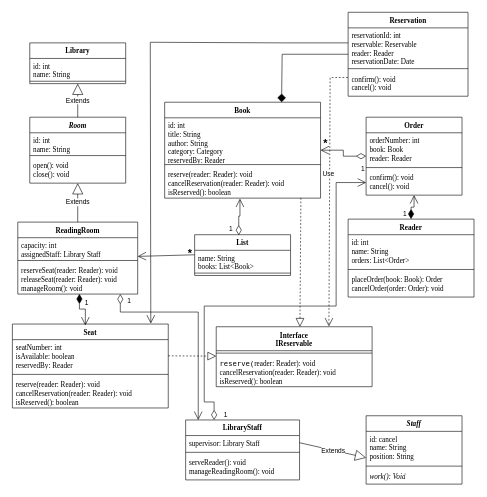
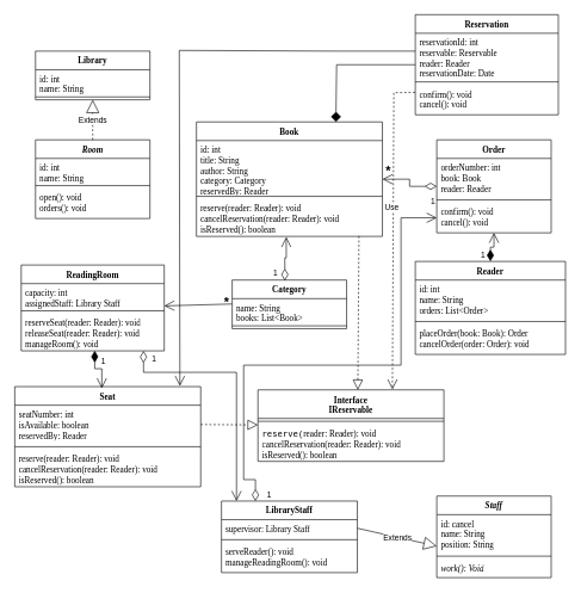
  <mxCell id="0" />
  <mxCell id="1" parent="0" />
  <mxCell id="2" value="Library" style="swimlane;fontStyle=1;align=center;verticalAlign=top;childLayout=stackLayout;horizontal=1;startSize=26;horizontalStack=0;resizeParent=1;resizeParentMax=0;resizeLast=0;collapsible=1;marginBottom=0;whiteSpace=wrap;html=1;fontFamily=Verdana;" vertex="1" parent="1"><mxGeometry x="49" y="71" width="160" height="68" as="geometry" /></mxCell>
  <mxCell id="3" value="id: int&lt;div&gt;name: String&lt;/div&gt;" style="text;strokeColor=none;fillColor=none;align=left;verticalAlign=top;spacingLeft=4;spacingRight=4;overflow=hidden;rotatable=0;points=[[0,0.5],[1,0.5]];portConstraint=eastwest;whiteSpace=wrap;html=1;fontFamily=Verdana;" vertex="1" parent="2"><mxGeometry y="26" width="160" height="34" as="geometry" /></mxCell>
  <mxCell id="4" value="" style="line;strokeWidth=1;fillColor=none;align=left;verticalAlign=middle;spacingTop=-1;spacingLeft=3;spacingRight=3;rotatable=0;labelPosition=right;points=[];portConstraint=eastwest;strokeColor=inherit;fontFamily=Verdana;" vertex="1" parent="2"><mxGeometry y="60" width="160" height="8" as="geometry" /></mxCell>
  <mxCell id="5" value="&lt;i&gt;Staff&lt;/i&gt;" style="swimlane;fontStyle=1;align=center;verticalAlign=top;childLayout=stackLayout;horizontal=1;startSize=26;horizontalStack=0;resizeParent=1;resizeParentMax=0;resizeLast=0;collapsible=1;marginBottom=0;whiteSpace=wrap;html=1;fontFamily=Verdana;" vertex="1" parent="1"><mxGeometry x="610" y="693" width="160" height="114" as="geometry" /></mxCell>
  <mxCell id="6" value="id: cancel&lt;div&gt;name: String&lt;/div&gt;&lt;div&gt;position: String&lt;/div&gt;" style="text;strokeColor=none;fillColor=none;align=left;verticalAlign=top;spacingLeft=4;spacingRight=4;overflow=hidden;rotatable=0;points=[[0,0.5],[1,0.5]];portConstraint=eastwest;whiteSpace=wrap;html=1;fontFamily=Verdana;" vertex="1" parent="5"><mxGeometry y="26" width="160" height="54" as="geometry" /></mxCell>
  <mxCell id="7" value="" style="line;strokeWidth=1;fillColor=none;align=left;verticalAlign=middle;spacingTop=-1;spacingLeft=3;spacingRight=3;rotatable=0;labelPosition=right;points=[];portConstraint=eastwest;strokeColor=inherit;fontFamily=Verdana;" vertex="1" parent="5"><mxGeometry y="80" width="160" height="8" as="geometry" /></mxCell>
  <mxCell id="8" value="&lt;i&gt;work(): Void&lt;/i&gt;" style="text;strokeColor=none;fillColor=none;align=left;verticalAlign=top;spacingLeft=4;spacingRight=4;overflow=hidden;rotatable=0;points=[[0,0.5],[1,0.5]];portConstraint=eastwest;whiteSpace=wrap;html=1;fontFamily=Verdana;" vertex="1" parent="5"><mxGeometry y="88" width="160" height="26" as="geometry" /></mxCell>
  <mxCell id="9" value="LibraryStaff" style="swimlane;fontStyle=1;align=center;verticalAlign=top;childLayout=stackLayout;horizontal=1;startSize=26;horizontalStack=0;resizeParent=1;resizeParentMax=0;resizeLast=0;collapsible=1;marginBottom=0;whiteSpace=wrap;html=1;fontFamily=Verdana;" vertex="1" parent="1"><mxGeometry x="309" y="700" width="190" height="100" as="geometry" /></mxCell>
  <mxCell id="10" value="supervisor: Library Staff" style="text;strokeColor=none;fillColor=none;align=left;verticalAlign=top;spacingLeft=4;spacingRight=4;overflow=hidden;rotatable=0;points=[[0,0.5],[1,0.5]];portConstraint=eastwest;whiteSpace=wrap;html=1;fontFamily=Verdana;" vertex="1" parent="9"><mxGeometry y="26" width="190" height="24" as="geometry" /></mxCell>
  <mxCell id="11" value="" style="line;strokeWidth=1;fillColor=none;align=left;verticalAlign=middle;spacingTop=-1;spacingLeft=3;spacingRight=3;rotatable=0;labelPosition=right;points=[];portConstraint=eastwest;strokeColor=inherit;fontFamily=Verdana;" vertex="1" parent="9"><mxGeometry y="50" width="190" height="8" as="geometry" /></mxCell>
  <mxCell id="12" value="&lt;span style=&quot;background-color: initial;&quot;&gt;serveReader(): void&lt;/span&gt;&lt;br&gt;&lt;span style=&quot;background-color: initial;&quot;&gt;manageReadingRoom(): void&lt;/span&gt;" style="text;strokeColor=none;fillColor=none;align=left;verticalAlign=top;spacingLeft=4;spacingRight=4;overflow=hidden;rotatable=0;points=[[0,0.5],[1,0.5]];portConstraint=eastwest;whiteSpace=wrap;html=1;fontFamily=Verdana;" vertex="1" parent="9"><mxGeometry y="58" width="190" height="42" as="geometry" /></mxCell>
  <mxCell id="13" value="Interface&lt;div&gt;IReservable&lt;/div&gt;" style="swimlane;fontStyle=1;align=center;verticalAlign=top;childLayout=stackLayout;horizontal=1;startSize=40;horizontalStack=0;resizeParent=1;resizeParentMax=0;resizeLast=0;collapsible=1;marginBottom=0;whiteSpace=wrap;html=1;fontFamily=Verdana;" vertex="1" parent="1"><mxGeometry x="360" y="544.5" width="260" height="100" as="geometry" /></mxCell>
  <mxCell id="14" value="" style="line;strokeWidth=1;fillColor=none;align=left;verticalAlign=middle;spacingTop=-1;spacingLeft=3;spacingRight=3;rotatable=0;labelPosition=right;points=[];portConstraint=eastwest;strokeColor=inherit;fontFamily=Verdana;" vertex="1" parent="13"><mxGeometry y="40" width="260" height="8" as="geometry" /></mxCell>
  <mxCell id="15" value="&lt;div&gt;&lt;code&gt;reserve(&lt;/code&gt;&lt;span style=&quot;background-color: initial;&quot;&gt;reader: Reader&lt;/span&gt;&lt;span style=&quot;background-color: initial;&quot;&gt;): void&lt;/span&gt;&lt;/div&gt;&lt;div&gt;cancelReservation(reader: Reader): void&lt;br&gt;&lt;/div&gt;&lt;div&gt;isReserved(): boolean&lt;br&gt;&lt;/div&gt;" style="text;strokeColor=none;fillColor=none;align=left;verticalAlign=top;spacingLeft=4;spacingRight=4;overflow=hidden;rotatable=0;points=[[0,0.5],[1,0.5]];portConstraint=eastwest;whiteSpace=wrap;html=1;fontFamily=Verdana;" vertex="1" parent="13"><mxGeometry y="48" width="260" height="52" as="geometry" /></mxCell>
  <mxCell id="16" value="Book" style="swimlane;fontStyle=1;align=center;verticalAlign=top;childLayout=stackLayout;horizontal=1;startSize=26;horizontalStack=0;resizeParent=1;resizeParentMax=0;resizeLast=0;collapsible=1;marginBottom=0;whiteSpace=wrap;html=1;fontFamily=Verdana;" vertex="1" parent="1"><mxGeometry x="274" y="170" width="260" height="160" as="geometry" /></mxCell>
  <mxCell id="17" value="id: int&lt;div&gt;title: String&lt;/div&gt;&lt;div&gt;author: String&lt;/div&gt;&lt;div&gt;category: Category&lt;/div&gt;&lt;div&gt;reservedBy: Reader&lt;br&gt;&lt;/div&gt;" style="text;strokeColor=none;fillColor=none;align=left;verticalAlign=top;spacingLeft=4;spacingRight=4;overflow=hidden;rotatable=0;points=[[0,0.5],[1,0.5]];portConstraint=eastwest;whiteSpace=wrap;html=1;fontFamily=Verdana;" vertex="1" parent="16"><mxGeometry y="26" width="260" height="74" as="geometry" /></mxCell>
  <mxCell id="18" value="" style="line;strokeWidth=1;fillColor=none;align=left;verticalAlign=middle;spacingTop=-1;spacingLeft=3;spacingRight=3;rotatable=0;labelPosition=right;points=[];portConstraint=eastwest;strokeColor=inherit;fontFamily=Verdana;" vertex="1" parent="16"><mxGeometry y="100" width="260" height="8" as="geometry" /></mxCell>
  <mxCell id="19" value="&lt;div&gt;reserve(reader: Reader): void&lt;/div&gt;&lt;div&gt;cancelReservation(reader: Reader): void&lt;br&gt;&lt;/div&gt;&lt;div&gt;isReserved(): boolean&lt;br&gt;&lt;/div&gt;" style="text;strokeColor=none;fillColor=none;align=left;verticalAlign=top;spacingLeft=4;spacingRight=4;overflow=hidden;rotatable=0;points=[[0,0.5],[1,0.5]];portConstraint=eastwest;whiteSpace=wrap;html=1;fontFamily=Verdana;" vertex="1" parent="16"><mxGeometry y="108" width="260" height="52" as="geometry" /></mxCell>
- <mxCell id="20" value="List" style="swimlane;fontStyle=1;align=center;verticalAlign=top;childLayout=stackLayout;horizontal=1;startSize=26;horizontalStack=0;resizeParent=1;resizeParentMax=0;resizeLast=0;collapsible=1;marginBottom=0;whiteSpace=wrap;html=1;fontFamily=Verdana;" vertex="1" parent="1"><mxGeometry x="324" y="391" width="160" height="68" as="geometry" /></mxCell>
+ <mxCell id="20" value="Category" style="swimlane;fontStyle=1;align=center;verticalAlign=top;childLayout=stackLayout;horizontal=1;startSize=26;horizontalStack=0;resizeParent=1;resizeParentMax=0;resizeLast=0;collapsible=1;marginBottom=0;whiteSpace=wrap;html=1;fontFamily=Verdana;" vertex="1" parent="1"><mxGeometry x="324" y="391" width="160" height="68" as="geometry" /></mxCell>
  <mxCell id="21" value="name: String&lt;div&gt;books: List&amp;lt;Book&amp;gt;&lt;/div&gt;" style="text;strokeColor=none;fillColor=none;align=left;verticalAlign=top;spacingLeft=4;spacingRight=4;overflow=hidden;rotatable=0;points=[[0,0.5],[1,0.5]];portConstraint=eastwest;whiteSpace=wrap;html=1;fontFamily=Verdana;" vertex="1" parent="20"><mxGeometry y="26" width="160" height="34" as="geometry" /></mxCell>
  <mxCell id="22" value="" style="line;strokeWidth=1;fillColor=none;align=left;verticalAlign=middle;spacingTop=-1;spacingLeft=3;spacingRight=3;rotatable=0;labelPosition=right;points=[];portConstraint=eastwest;strokeColor=inherit;fontFamily=Verdana;" vertex="1" parent="20"><mxGeometry y="60" width="160" height="8" as="geometry" /></mxCell>
  <mxCell id="23" value="Reader" style="swimlane;fontStyle=1;align=center;verticalAlign=top;childLayout=stackLayout;horizontal=1;startSize=26;horizontalStack=0;resizeParent=1;resizeParentMax=0;resizeLast=0;collapsible=1;marginBottom=0;whiteSpace=wrap;html=1;fontFamily=Verdana;" vertex="1" parent="1"><mxGeometry x="580" y="365" width="210" height="130" as="geometry" /></mxCell>
  <mxCell id="24" value="id: int&lt;div&gt;name: String&lt;/div&gt;&lt;div&gt;orders: List&amp;lt;Order&amp;gt;&lt;/div&gt;" style="text;strokeColor=none;fillColor=none;align=left;verticalAlign=top;spacingLeft=4;spacingRight=4;overflow=hidden;rotatable=0;points=[[0,0.5],[1,0.5]];portConstraint=eastwest;whiteSpace=wrap;html=1;fontFamily=Verdana;" vertex="1" parent="23"><mxGeometry y="26" width="210" height="54" as="geometry" /></mxCell>
  <mxCell id="25" value="" style="line;strokeWidth=1;fillColor=none;align=left;verticalAlign=middle;spacingTop=-1;spacingLeft=3;spacingRight=3;rotatable=0;labelPosition=right;points=[];portConstraint=eastwest;strokeColor=inherit;fontFamily=Verdana;" vertex="1" parent="23"><mxGeometry y="80" width="210" height="8" as="geometry" /></mxCell>
  <mxCell id="26" value="placeOrder(book: Book): Order&lt;div&gt;cancelOrder(order: Order): void&lt;br&gt;&lt;/div&gt;" style="text;strokeColor=none;fillColor=none;align=left;verticalAlign=top;spacingLeft=4;spacingRight=4;overflow=hidden;rotatable=0;points=[[0,0.5],[1,0.5]];portConstraint=eastwest;whiteSpace=wrap;html=1;fontFamily=Verdana;" vertex="1" parent="23"><mxGeometry y="88" width="210" height="42" as="geometry" /></mxCell>
  <mxCell id="27" value="Order" style="swimlane;fontStyle=1;align=center;verticalAlign=top;childLayout=stackLayout;horizontal=1;startSize=26;horizontalStack=0;resizeParent=1;resizeParentMax=0;resizeLast=0;collapsible=1;marginBottom=0;whiteSpace=wrap;html=1;fontFamily=Verdana;" vertex="1" parent="1"><mxGeometry x="610" y="195" width="160" height="130" as="geometry" /></mxCell>
  <mxCell id="28" value="orderNumber: int&lt;div&gt;book: Book&lt;/div&gt;&lt;div&gt;reader: Reader&lt;/div&gt;" style="text;strokeColor=none;fillColor=none;align=left;verticalAlign=top;spacingLeft=4;spacingRight=4;overflow=hidden;rotatable=0;points=[[0,0.5],[1,0.5]];portConstraint=eastwest;whiteSpace=wrap;html=1;fontFamily=Verdana;" vertex="1" parent="27"><mxGeometry y="26" width="160" height="54" as="geometry" /></mxCell>
  <mxCell id="29" value="" style="line;strokeWidth=1;fillColor=none;align=left;verticalAlign=middle;spacingTop=-1;spacingLeft=3;spacingRight=3;rotatable=0;labelPosition=right;points=[];portConstraint=eastwest;strokeColor=inherit;fontFamily=Verdana;" vertex="1" parent="27"><mxGeometry y="80" width="160" height="8" as="geometry" /></mxCell>
  <mxCell id="30" value="confirm(): void&lt;div&gt;cancel(): void&lt;/div&gt;" style="text;strokeColor=none;fillColor=none;align=left;verticalAlign=top;spacingLeft=4;spacingRight=4;overflow=hidden;rotatable=0;points=[[0,0.5],[1,0.5]];portConstraint=eastwest;whiteSpace=wrap;html=1;fontFamily=Verdana;" vertex="1" parent="27"><mxGeometry y="88" width="160" height="42" as="geometry" /></mxCell>
  <mxCell id="31" value="&lt;i&gt;Room&lt;/i&gt;" style="swimlane;fontStyle=1;align=center;verticalAlign=top;childLayout=stackLayout;horizontal=1;startSize=26;horizontalStack=0;resizeParent=1;resizeParentMax=0;resizeLast=0;collapsible=1;marginBottom=0;whiteSpace=wrap;html=1;fontFamily=Verdana;" vertex="1" parent="1"><mxGeometry x="49" y="195" width="160" height="110" as="geometry" /></mxCell>
  <mxCell id="32" value="id: int&lt;div&gt;name: String&lt;/div&gt;" style="text;strokeColor=none;fillColor=none;align=left;verticalAlign=top;spacingLeft=4;spacingRight=4;overflow=hidden;rotatable=0;points=[[0,0.5],[1,0.5]];portConstraint=eastwest;whiteSpace=wrap;html=1;fontFamily=Verdana;" vertex="1" parent="31"><mxGeometry y="26" width="160" height="34" as="geometry" /></mxCell>
  <mxCell id="33" value="" style="line;strokeWidth=1;fillColor=none;align=left;verticalAlign=middle;spacingTop=-1;spacingLeft=3;spacingRight=3;rotatable=0;labelPosition=right;points=[];portConstraint=eastwest;strokeColor=inherit;fontFamily=Verdana;" vertex="1" parent="31"><mxGeometry y="60" width="160" height="8" as="geometry" /></mxCell>
- <mxCell id="34" value="open(): void&lt;div&gt;close(): void&lt;/div&gt;" style="text;strokeColor=none;fillColor=none;align=left;verticalAlign=top;spacingLeft=4;spacingRight=4;overflow=hidden;rotatable=0;points=[[0,0.5],[1,0.5]];portConstraint=eastwest;whiteSpace=wrap;html=1;fontFamily=Verdana;" vertex="1" parent="31"><mxGeometry y="68" width="160" height="42" as="geometry" /></mxCell>
+ <mxCell id="34" value="open(): void&lt;div&gt;orders(): void&lt;/div&gt;" style="text;strokeColor=none;fillColor=none;align=left;verticalAlign=top;spacingLeft=4;spacingRight=4;overflow=hidden;rotatable=0;points=[[0,0.5],[1,0.5]];portConstraint=eastwest;whiteSpace=wrap;html=1;fontFamily=Verdana;" vertex="1" parent="31"><mxGeometry y="68" width="160" height="42" as="geometry" /></mxCell>
  <mxCell id="35" value="ReadingRoom" style="swimlane;fontStyle=1;align=center;verticalAlign=top;childLayout=stackLayout;horizontal=1;startSize=26;horizontalStack=0;resizeParent=1;resizeParentMax=0;resizeLast=0;collapsible=1;marginBottom=0;whiteSpace=wrap;html=1;fontFamily=Verdana;" vertex="1" parent="1"><mxGeometry x="29" y="370" width="200" height="120" as="geometry" /></mxCell>
  <mxCell id="36" value="capacity: int&lt;div&gt;assignedStaff: Library Staff&lt;br&gt;&lt;/div&gt;" style="text;strokeColor=none;fillColor=none;align=left;verticalAlign=top;spacingLeft=4;spacingRight=4;overflow=hidden;rotatable=0;points=[[0,0.5],[1,0.5]];portConstraint=eastwest;whiteSpace=wrap;html=1;fontFamily=Verdana;" vertex="1" parent="35"><mxGeometry y="26" width="200" height="34" as="geometry" /></mxCell>
  <mxCell id="37" value="" style="line;strokeWidth=1;fillColor=none;align=left;verticalAlign=middle;spacingTop=-1;spacingLeft=3;spacingRight=3;rotatable=0;labelPosition=right;points=[];portConstraint=eastwest;strokeColor=inherit;fontFamily=Verdana;" vertex="1" parent="35"><mxGeometry y="60" width="200" height="8" as="geometry" /></mxCell>
  <mxCell id="38" value="reserveSeat(reader: Reader): void&lt;div&gt;releaseSeat(reader: Reader): void&lt;br&gt;&lt;/div&gt;&lt;div&gt;manageRoom(): void&lt;br&gt;&lt;/div&gt;" style="text;strokeColor=none;fillColor=none;align=left;verticalAlign=top;spacingLeft=4;spacingRight=4;overflow=hidden;rotatable=0;points=[[0,0.5],[1,0.5]];portConstraint=eastwest;whiteSpace=wrap;html=1;fontFamily=Verdana;" vertex="1" parent="35"><mxGeometry y="68" width="200" height="52" as="geometry" /></mxCell>
  <mxCell id="39" value="Seat" style="swimlane;fontStyle=1;align=center;verticalAlign=top;childLayout=stackLayout;horizontal=1;startSize=26;horizontalStack=0;resizeParent=1;resizeParentMax=0;resizeLast=0;collapsible=1;marginBottom=0;whiteSpace=wrap;html=1;fontFamily=Verdana;" vertex="1" parent="1"><mxGeometry x="20" y="540" width="260" height="140" as="geometry" /></mxCell>
  <mxCell id="40" value="seatNumber: int&lt;div&gt;isAvailable: boolean&lt;br&gt;&lt;/div&gt;&lt;div&gt;reservedBy: Reader&lt;br&gt;&lt;/div&gt;" style="text;strokeColor=none;fillColor=none;align=left;verticalAlign=top;spacingLeft=4;spacingRight=4;overflow=hidden;rotatable=0;points=[[0,0.5],[1,0.5]];portConstraint=eastwest;whiteSpace=wrap;html=1;fontFamily=Verdana;" vertex="1" parent="39"><mxGeometry y="26" width="260" height="54" as="geometry" /></mxCell>
  <mxCell id="41" value="" style="line;strokeWidth=1;fillColor=none;align=left;verticalAlign=middle;spacingTop=-1;spacingLeft=3;spacingRight=3;rotatable=0;labelPosition=right;points=[];portConstraint=eastwest;strokeColor=inherit;fontFamily=Verdana;" vertex="1" parent="39"><mxGeometry y="80" width="260" height="8" as="geometry" /></mxCell>
  <mxCell id="42" value="&lt;div&gt;reserve(reader: Reader): void&lt;/div&gt;&lt;div&gt;cancelReservation(reader: Reader): void&lt;br&gt;&lt;/div&gt;&lt;div&gt;isReserved(): boolean&lt;br&gt;&lt;/div&gt;" style="text;strokeColor=none;fillColor=none;align=left;verticalAlign=top;spacingLeft=4;spacingRight=4;overflow=hidden;rotatable=0;points=[[0,0.5],[1,0.5]];portConstraint=eastwest;whiteSpace=wrap;html=1;fontFamily=Verdana;" vertex="1" parent="39"><mxGeometry y="88" width="260" height="52" as="geometry" /></mxCell>
  <mxCell id="43" value="Reservation" style="swimlane;fontStyle=1;align=center;verticalAlign=top;childLayout=stackLayout;horizontal=1;startSize=26;horizontalStack=0;resizeParent=1;resizeParentMax=0;resizeLast=0;collapsible=1;marginBottom=0;whiteSpace=wrap;html=1;fontFamily=Verdana;" vertex="1" parent="1"><mxGeometry x="580" y="20" width="200" height="140" as="geometry" /></mxCell>
  <mxCell id="44" value="reservationId: int&lt;div&gt;reservable: Reservable&lt;br&gt;&lt;/div&gt;&lt;div&gt;reader: Reader&lt;br&gt;&lt;/div&gt;&lt;div&gt;reservationDate: Date&lt;br&gt;&lt;/div&gt;" style="text;strokeColor=none;fillColor=none;align=left;verticalAlign=top;spacingLeft=4;spacingRight=4;overflow=hidden;rotatable=0;points=[[0,0.5],[1,0.5]];portConstraint=eastwest;whiteSpace=wrap;html=1;fontFamily=Verdana;" vertex="1" parent="43"><mxGeometry y="26" width="200" height="64" as="geometry" /></mxCell>
  <mxCell id="45" value="" style="line;strokeWidth=1;fillColor=none;align=left;verticalAlign=middle;spacingTop=-1;spacingLeft=3;spacingRight=3;rotatable=0;labelPosition=right;points=[];portConstraint=eastwest;strokeColor=inherit;fontFamily=Verdana;" vertex="1" parent="43"><mxGeometry y="90" width="200" height="8" as="geometry" /></mxCell>
  <mxCell id="46" value="confirm(): void&lt;div&gt;cancel(): void&lt;br&gt;&lt;/div&gt;" style="text;strokeColor=none;fillColor=none;align=left;verticalAlign=top;spacingLeft=4;spacingRight=4;overflow=hidden;rotatable=0;points=[[0,0.5],[1,0.5]];portConstraint=eastwest;whiteSpace=wrap;html=1;fontFamily=Verdana;" vertex="1" parent="43"><mxGeometry y="98" width="200" height="42" as="geometry" /></mxCell>
- <mxCell id="47" value="Extends" style="endArrow=block;endSize=16;endFill=0;html=1;rounded=0;exitX=0.5;exitY=0;exitDx=0;exitDy=0;entryX=0.5;entryY=1;entryDx=0;entryDy=0;" edge="1" parent="1" source="31" target="2"><mxGeometry width="160" relative="1" as="geometry"><mxPoint x="300" y="390" as="sourcePoint" /><mxPoint x="460" y="390" as="targetPoint" /></mxGeometry></mxCell>
+ <mxCell id="47" value="Extends" style="endArrow=block;endSize=16;endFill=0;html=1;rounded=0;exitX=0.5;exitY=0;exitDx=0;exitDy=0;entryX=0.5;entryY=1;entryDx=0;entryDy=0;dashed=1;" edge="1" parent="1" source="31" target="2"><mxGeometry width="160" relative="1" as="geometry"><mxPoint x="300" y="390" as="sourcePoint" /><mxPoint x="460" y="390" as="targetPoint" /></mxGeometry></mxCell>
  <mxCell id="48" value="Extends" style="endArrow=block;endSize=16;endFill=0;html=1;rounded=0;exitX=1;exitY=0.5;exitDx=0;exitDy=0;entryX=0;entryY=0.815;entryDx=0;entryDy=0;entryPerimeter=0;" edge="1" parent="1" source="10" target="6"><mxGeometry width="160" relative="1" as="geometry"><mxPoint x="300" y="590" as="sourcePoint" /><mxPoint x="607" y="758" as="targetPoint" /></mxGeometry></mxCell>
  <mxCell id="49" value="" style="endArrow=open;endFill=1;endSize=12;html=1;rounded=0;exitX=-0.001;exitY=0.22;exitDx=0;exitDy=0;exitPerimeter=0;" edge="1" parent="1" source="21" target="35"><mxGeometry width="160" relative="1" as="geometry"><mxPoint x="300" y="390" as="sourcePoint" /><mxPoint x="200" y="300" as="targetPoint" /></mxGeometry></mxCell>
- <mxCell id="50" value="Extends" style="endArrow=block;endSize=16;endFill=0;html=1;rounded=0;exitX=0.5;exitY=0;exitDx=0;exitDy=0;" edge="1" parent="1" source="35" target="31"><mxGeometry width="160" relative="1" as="geometry"><mxPoint x="300" y="410" as="sourcePoint" /><mxPoint x="460" y="410" as="targetPoint" /></mxGeometry></mxCell>
  <mxCell id="51" value="1" style="endArrow=open;html=1;endSize=12;startArrow=diamondThin;startSize=14;startFill=0;edgeStyle=orthogonalEdgeStyle;align=left;verticalAlign=bottom;rounded=0;exitX=0.46;exitY=0.012;exitDx=0;exitDy=0;entryX=0.483;entryY=1.015;entryDx=0;entryDy=0;entryPerimeter=0;exitPerimeter=0;" edge="1" parent="1" source="20" target="19"><mxGeometry x="-0.943" y="18" relative="1" as="geometry"><mxPoint x="300" y="390" as="sourcePoint" /><mxPoint x="460" y="390" as="targetPoint" /><Array as="points"><mxPoint x="398" y="360" /><mxPoint x="400" y="360" /></Array><mxPoint as="offset" /></mxGeometry></mxCell>
  <mxCell id="52" value="1" style="endArrow=open;html=1;endSize=12;startArrow=diamondThin;startSize=14;startFill=1;edgeStyle=orthogonalEdgeStyle;align=left;verticalAlign=bottom;rounded=0;exitX=0.514;exitY=0.995;exitDx=0;exitDy=0;exitPerimeter=0;entryX=0.468;entryY=0.017;entryDx=0;entryDy=0;entryPerimeter=0;" edge="1" parent="1" source="38" target="39"><mxGeometry x="-0.246" y="7" relative="1" as="geometry"><mxPoint x="300" y="390" as="sourcePoint" /><mxPoint x="460" y="390" as="targetPoint" /><mxPoint as="offset" /></mxGeometry></mxCell>
  <mxCell id="53" value="&lt;font style=&quot;font-size: 18px;&quot;&gt;&lt;b&gt;*&lt;/b&gt;&lt;/font&gt;" style="text;html=1;align=center;verticalAlign=middle;resizable=0;points=[];autosize=1;strokeColor=none;fillColor=none;" vertex="1" parent="1"><mxGeometry x="301" y="402" width="30" height="40" as="geometry" /></mxCell>
  <mxCell id="54" value="1" style="endArrow=open;html=1;endSize=12;startArrow=diamondThin;startSize=14;startFill=0;edgeStyle=orthogonalEdgeStyle;align=left;verticalAlign=bottom;rounded=0;" edge="1" parent="1" source="35" target="9"><mxGeometry x="-0.765" y="10" relative="1" as="geometry"><mxPoint x="310" y="540" as="sourcePoint" /><mxPoint x="470" y="540" as="targetPoint" /><Array as="points"><mxPoint x="200" y="520" /><mxPoint x="330" y="520" /></Array><mxPoint as="offset" /></mxGeometry></mxCell>
  <mxCell id="55" value="1" style="endArrow=open;html=1;endSize=12;startArrow=diamondThin;startSize=14;startFill=0;edgeStyle=orthogonalEdgeStyle;align=left;verticalAlign=bottom;rounded=0;" edge="1" parent="1" source="27" target="16"><mxGeometry x="-0.767" y="30" relative="1" as="geometry"><mxPoint x="310" y="340" as="sourcePoint" /><mxPoint x="470" y="340" as="targetPoint" /><mxPoint as="offset" /></mxGeometry></mxCell>
  <mxCell id="56" value="&lt;font style=&quot;font-size: 18px;&quot;&gt;&lt;b&gt;*&lt;/b&gt;&lt;/font&gt;" style="text;html=1;align=center;verticalAlign=middle;resizable=0;points=[];autosize=1;strokeColor=none;fillColor=none;" vertex="1" parent="1"><mxGeometry x="527" y="220" width="30" height="40" as="geometry" /></mxCell>
  <mxCell id="57" value="1" style="endArrow=open;html=1;endSize=12;startArrow=diamondThin;startSize=14;startFill=1;edgeStyle=orthogonalEdgeStyle;align=left;verticalAlign=bottom;rounded=0;exitX=0.5;exitY=0;exitDx=0;exitDy=0;" edge="1" parent="1" source="23" target="27"><mxGeometry x="-0.999" y="15" relative="1" as="geometry"><mxPoint x="310" y="310" as="sourcePoint" /><mxPoint x="470" y="310" as="targetPoint" /><mxPoint as="offset" /></mxGeometry></mxCell>
  <mxCell id="58" value="1" style="endArrow=open;html=1;endSize=12;startArrow=diamondThin;startSize=14;startFill=0;edgeStyle=orthogonalEdgeStyle;align=left;verticalAlign=bottom;rounded=0;exitX=0.25;exitY=0;exitDx=0;exitDy=0;entryX=0;entryY=0.5;entryDx=0;entryDy=0;" edge="1" parent="1" source="9" target="30"><mxGeometry x="-1" y="-13" relative="1" as="geometry"><mxPoint x="310" y="460" as="sourcePoint" /><mxPoint x="470" y="460" as="targetPoint" /><Array as="points"><mxPoint x="356" y="670" /><mxPoint x="340" y="670" /><mxPoint x="340" y="510" /><mxPoint x="560" y="510" /><mxPoint x="560" y="304" /></Array><mxPoint x="1" as="offset" /></mxGeometry></mxCell>
  <mxCell id="59" value="Use" style="endArrow=open;endSize=12;dashed=1;html=1;rounded=0;exitX=-0.002;exitY=0.254;exitDx=0;exitDy=0;exitPerimeter=0;entryX=0.723;entryY=-0.005;entryDx=0;entryDy=0;entryPerimeter=0;" edge="1" parent="1" source="46" target="13"><mxGeometry x="-0.144" y="-2" width="160" relative="1" as="geometry"><mxPoint x="280" y="370" as="sourcePoint" /><mxPoint x="440" y="370" as="targetPoint" /><Array as="points"><mxPoint x="550" y="129" /></Array><mxPoint as="offset" /></mxGeometry></mxCell>
  <mxCell id="60" value="" style="endArrow=diamond;endFill=1;endSize=12;html=1;rounded=0;entryX=0.75;entryY=0;entryDx=0;entryDy=0;" edge="1" parent="1" source="43" target="16"><mxGeometry width="160" relative="1" as="geometry"><mxPoint x="390" y="320" as="sourcePoint" /><mxPoint x="550" y="320" as="targetPoint" /><Array as="points"><mxPoint x="470" y="90" /></Array></mxGeometry></mxCell>
  <mxCell id="61" value="" style="endArrow=open;endFill=1;endSize=12;html=1;rounded=0;entryX=0.888;entryY=-0.006;entryDx=0;entryDy=0;entryPerimeter=0;" edge="1" parent="1" target="39"><mxGeometry width="160" relative="1" as="geometry"><mxPoint x="580" y="71" as="sourcePoint" /><mxPoint x="469" y="151" as="targetPoint" /><Array as="points"><mxPoint x="470" y="71" /><mxPoint x="250" y="70" /></Array></mxGeometry></mxCell>
  <mxCell id="62" value="" style="endArrow=block;dashed=1;endFill=0;endSize=12;html=1;rounded=0;exitX=1;exitY=0.5;exitDx=0;exitDy=0;" edge="1" parent="1" source="40" target="13"><mxGeometry width="160" relative="1" as="geometry"><mxPoint x="310" y="440" as="sourcePoint" /><mxPoint x="470" y="440" as="targetPoint" /></mxGeometry></mxCell>
  <mxCell id="63" value="" style="endArrow=block;dashed=1;endFill=0;endSize=12;html=1;rounded=0;exitX=0.874;exitY=0.992;exitDx=0;exitDy=0;exitPerimeter=0;entryX=0.537;entryY=0.002;entryDx=0;entryDy=0;entryPerimeter=0;" edge="1" parent="1" source="19" target="13"><mxGeometry width="160" relative="1" as="geometry"><mxPoint x="310" y="390" as="sourcePoint" /><mxPoint x="470" y="390" as="targetPoint" /></mxGeometry></mxCell>
